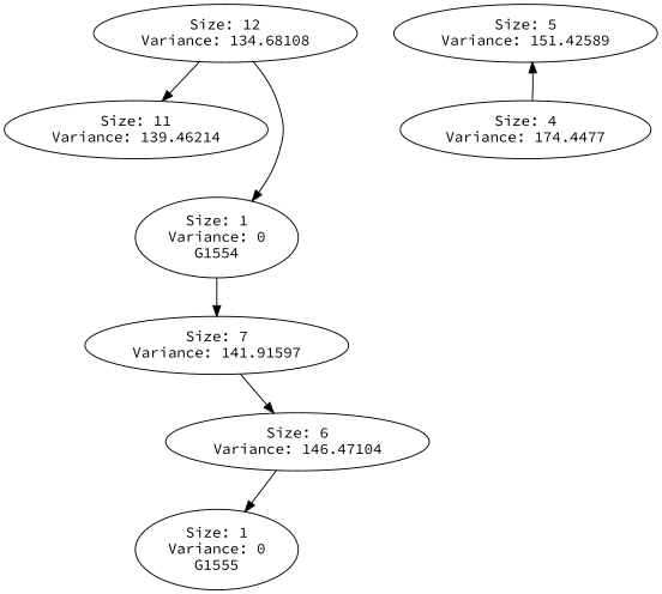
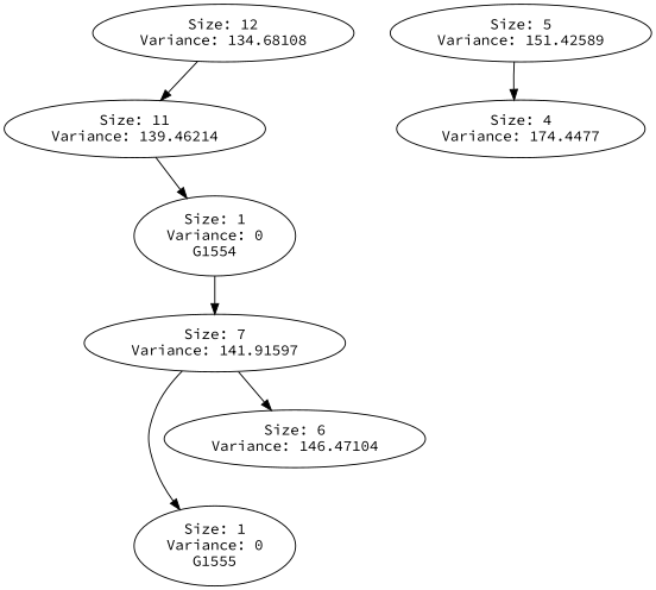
  digraph {
    L=4
    fontname="Source Code Pro"
    node [fontname="Source Code Pro"]
    edge [fontname="Source Code Pro"]
    "Size: 12\nVariance: 134.68108"
    "Size: 11\nVariance: 139.46214"
    "Size: 1\nVariance: 0\nG1554"
    "Size: 7\nVariance: 141.91597"
    "Size: 1\nVariance: 0\nG1555"
    "Size: 6\nVariance: 146.47104"
    "Size: 5\nVariance: 151.42589"
    "Size: 4\nVariance: 174.4477"
    "Size: 12\nVariance: 134.68108" -> "Size: 11\nVariance: 139.46214"
-   "Size: 12\nVariance: 134.68108" -> "Size: 1\nVariance: 0\nG1554"
+   "Size: 11\nVariance: 139.46214" -> "Size: 1\nVariance: 0\nG1554"
    "Size: 1\nVariance: 0\nG1554" -> "Size: 7\nVariance: 141.91597"
-   "Size: 6\nVariance: 146.47104" -> "Size: 1\nVariance: 0\nG1555"
+   "Size: 7\nVariance: 141.91597" -> "Size: 1\nVariance: 0\nG1555"
    "Size: 7\nVariance: 141.91597" -> "Size: 6\nVariance: 146.47104"
-   "Size: 4\nVariance: 174.4477" -> "Size: 5\nVariance: 151.42589"
+   "Size: 5\nVariance: 151.42589" -> "Size: 4\nVariance: 174.4477"
  }
